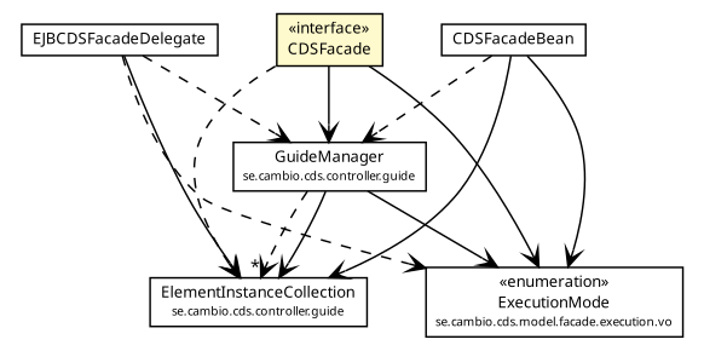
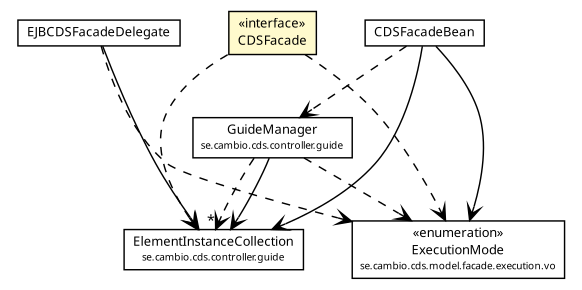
  digraph {
    nodesep=0.25
    ranksep=0.5
    node [fontcolor=black fontname="Trebuchet MS" fontsize=9.0 shape=plaintext]
    edge [arrowhead=open color=black fontcolor=black fontname="Trebuchet MS" fontsize=10.0 headport=p labelfontname="Trebuchet MS" labelfontsize=10 style=solid tailport=p]
    n1 [label=<<table title="se.cambio.cds.controller.guide.GuideManager" border="0" cellborder="1" cellspacing="0" cellpadding="2" port="p" href="../../../../controller/guide/GuideManager.html"> 		<tr><td><table border="0" cellspacing="0" cellpadding="1"> <tr><td align="center" balign="center"><font face="Trebuchet MS"> GuideManager </font></td></tr> <tr><td align="center" balign="center"><font face="Trebuchet MS" point-size="7.0"> se.cambio.cds.controller.guide </font></td></tr> 		</table></td></tr> 		</table>>]
    n2 [label=<<table title="se.cambio.cds.controller.guide.ElementInstanceCollection" border="0" cellborder="1" cellspacing="0" cellpadding="2" port="p" href="../../../../controller/guide/ElementInstanceCollection.html"> 		<tr><td><table border="0" cellspacing="0" cellpadding="1"> <tr><td align="center" balign="center"><font face="Trebuchet MS"> ElementInstanceCollection </font></td></tr> <tr><td align="center" balign="center"><font face="Trebuchet MS" point-size="7.0"> se.cambio.cds.controller.guide </font></td></tr> 		</table></td></tr> 		</table>>]
    n3 [label=<<table title="se.cambio.cds.model.facade.execution.vo.ExecutionMode" border="0" cellborder="1" cellspacing="0" cellpadding="2" port="p" href="../../execution/vo/ExecutionMode.html"> 		<tr><td><table border="0" cellspacing="0" cellpadding="1"> <tr><td align="center" balign="center"> &#171;enumeration&#187; </td></tr> <tr><td align="center" balign="center"><font face="Trebuchet MS"> ExecutionMode </font></td></tr> <tr><td align="center" balign="center"><font face="Trebuchet MS" point-size="7.0"> se.cambio.cds.model.facade.execution.vo </font></td></tr> 		</table></td></tr> 		</table>>]
    n4 [label=<<table title="se.cambio.cds.model.facade.cds.ejb.EJBCDSFacadeDelegate" border="0" cellborder="1" cellspacing="0" cellpadding="2" port="p" href="./EJBCDSFacadeDelegate.html"> 		<tr><td><table border="0" cellspacing="0" cellpadding="1"> <tr><td align="center" balign="center"><font face="Trebuchet MS"> EJBCDSFacadeDelegate </font></td></tr> 		</table></td></tr> 		</table>>]
    n5 [label=<<table title="se.cambio.cds.model.facade.cds.ejb.CDSFacade" border="0" cellborder="1" cellspacing="0" cellpadding="2" port="p" bgcolor="lemonChiffon" href="./CDSFacade.html"> 		<tr><td><table border="0" cellspacing="0" cellpadding="1"> <tr><td align="center" balign="center"> &#171;interface&#187; </td></tr> <tr><td align="center" balign="center"><font face="Trebuchet MS"> CDSFacade </font></td></tr> 		</table></td></tr> 		</table>>]
    n6 [label=<<table title="se.cambio.cds.model.facade.cds.ejb.CDSFacadeBean" border="0" cellborder="1" cellspacing="0" cellpadding="2" port="p" href="./CDSFacadeBean.html"> 		<tr><td><table border="0" cellspacing="0" cellpadding="1"> <tr><td align="center" balign="center"><font face="Trebuchet MS"> CDSFacadeBean </font></td></tr> 		</table></td></tr> 		</table>>]
    n1 -> n2 [headlabel="*" style=dashed]
    n1 -> n2
-   n1 -> n3
-   n4 -> n1 [style=dashed]
+   n1 -> n3 [style=dashed]
    n4 -> n2
    n4 -> n3 [style=dashed]
-   n5 -> n1
    n5 -> n2 [style=dashed]
-   n5 -> n3
+   n5 -> n3 [style=dashed]
    n6 -> n1 [style=dashed]
    n6 -> n2
    n6 -> n3
  }
